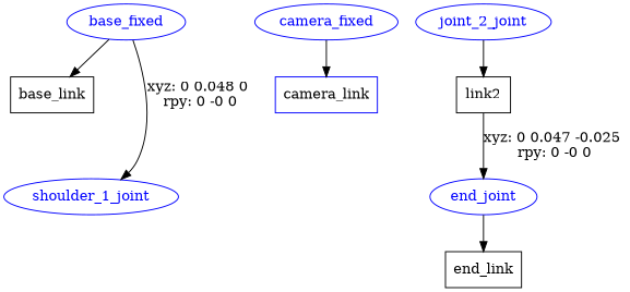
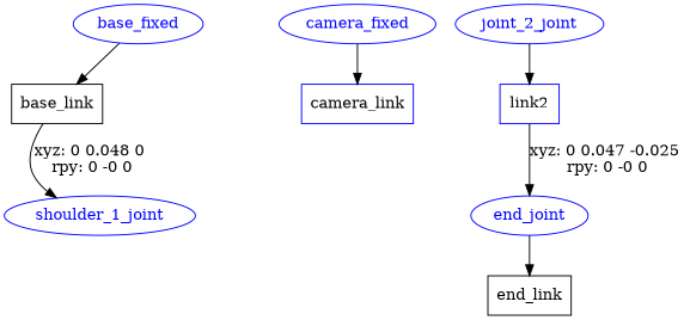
  digraph {
    node [color=blue fontcolor=blue shape=ellipse]
    base_fixed
    n2 [label=base_link shape=box color="" fontcolor=""]
    camera_fixed
    n4 [label=camera_link shape=box fontcolor=""]
    shoulder_1_joint
    n6 [label=joint_2_joint]
-   n7 [label=link2 shape=box color="" fontcolor=""]
+   n7 [label=link2 shape=box fontcolor=""]
    end_joint
    n9 [label=end_link shape=box color="" fontcolor=""]
    base_fixed -> n2
-   base_fixed -> shoulder_1_joint [label="xyz: 0 0.048 0 \nrpy: 0 -0 0"]
+   n2 -> shoulder_1_joint [label="xyz: 0 0.048 0 \nrpy: 0 -0 0"]
    camera_fixed -> n4
    n6 -> n7
    n7 -> end_joint [label="xyz: 0 0.047 -0.025 \nrpy: 0 -0 0"]
    end_joint -> n9
  }
